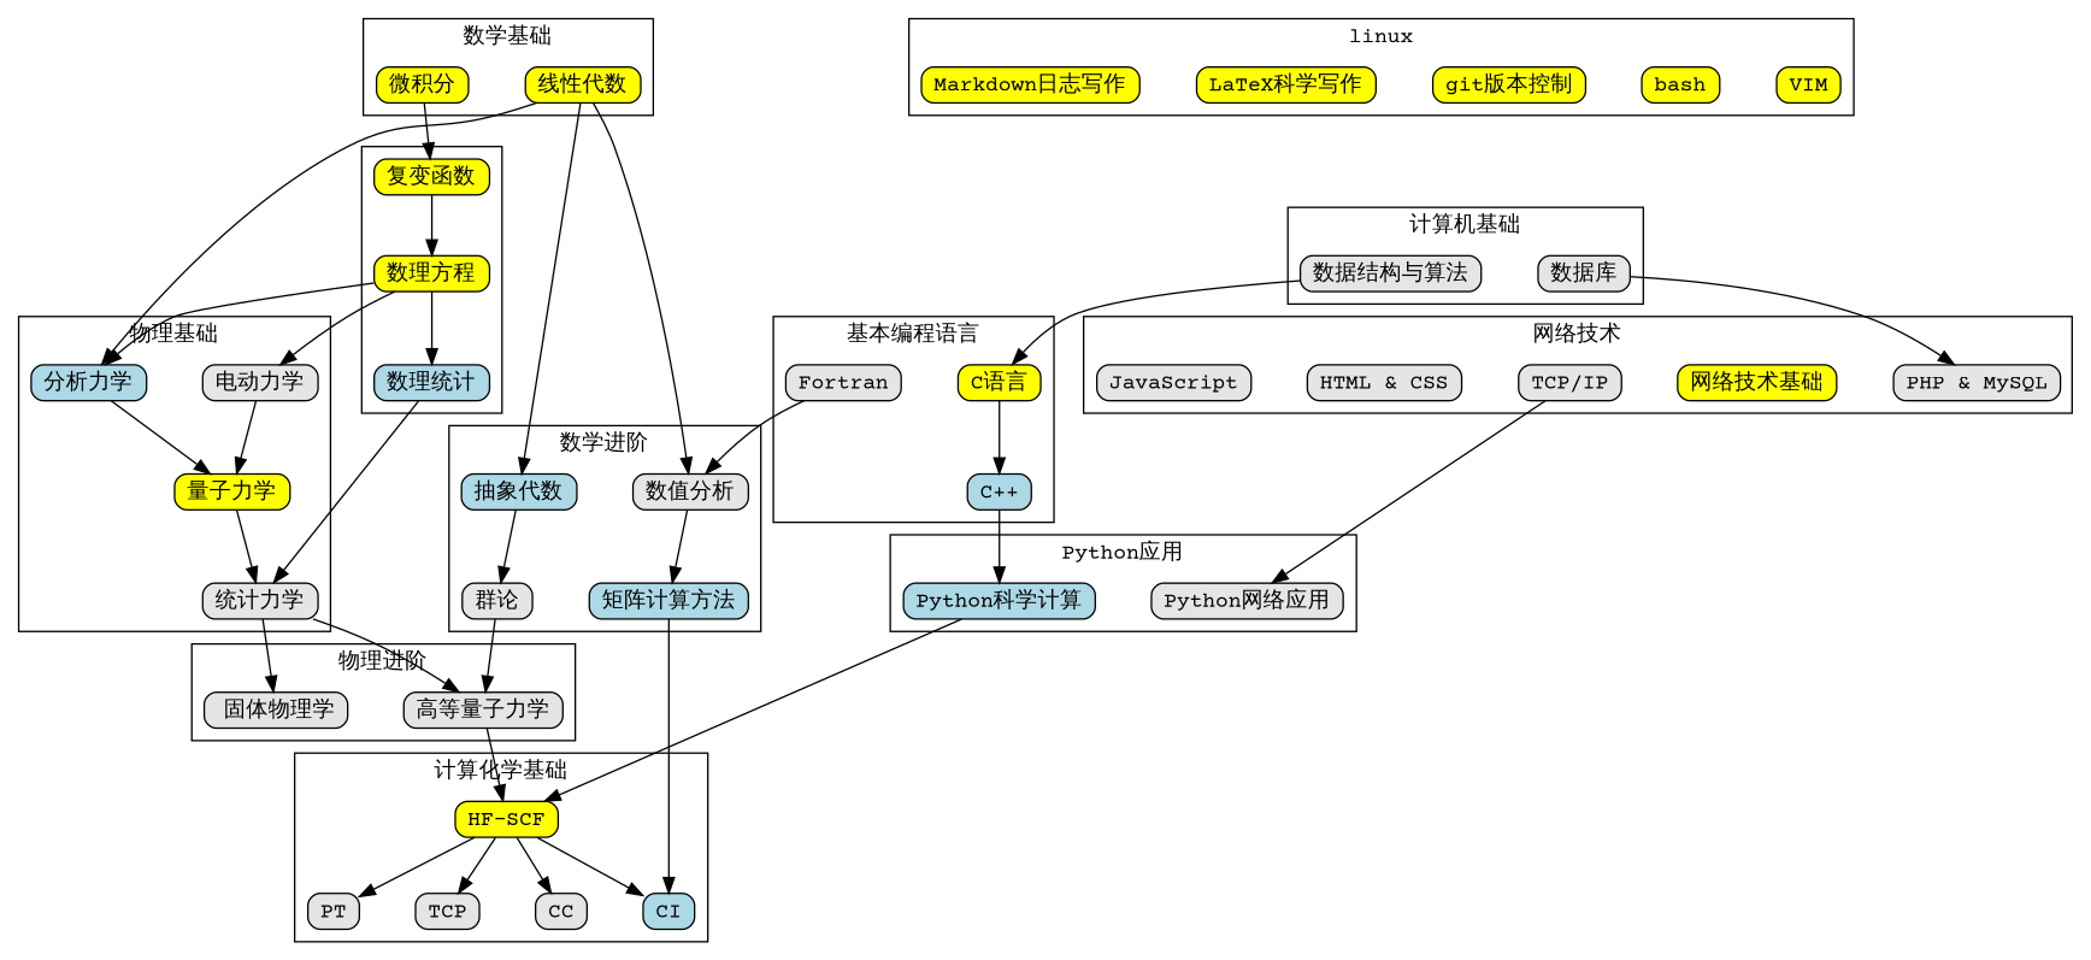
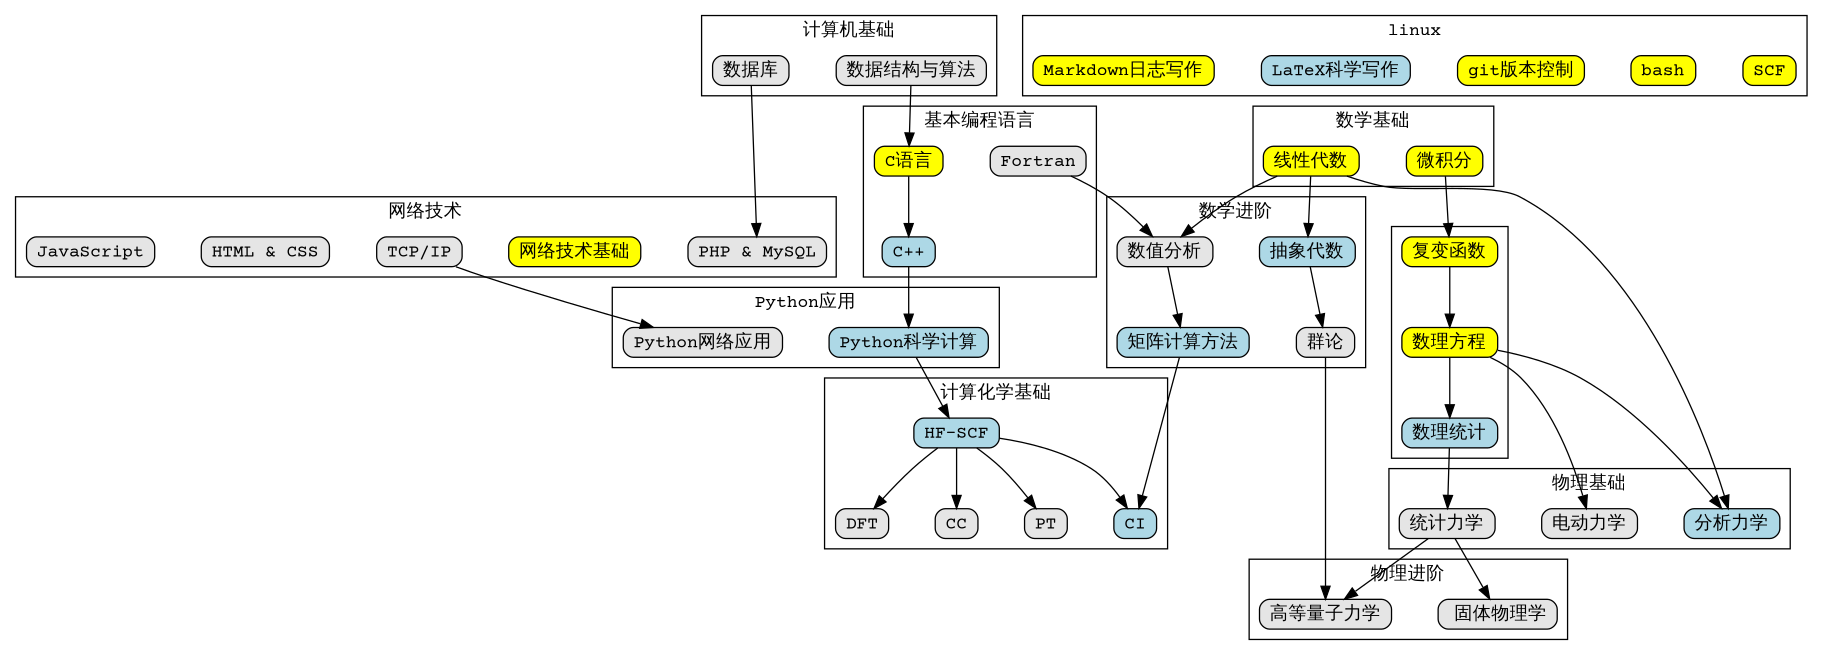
  digraph {
    compound=true
    fixedsize=true
    fontname="Courier Prime"
    nodesep=0.5
    node [concentrate=true fillcolor="#E5E5E5" fontname="Courier Prime" shape=box style="rounded,filled"]
    edge [fontname="Courier Prime"]
    n1 [fillcolor=yellow height=0 label="C语言" width=0]
    n2 [fillcolor=lightblue height=0 label="C++" width=0]
    n3 [height=0 label=Fortran width=0]
    n4 [fillcolor=yellow height=0 label="微积分" width=0]
    n5 [fillcolor=yellow height=0 label="线性代数" width=0]
    n6 [fillcolor=lightblue height=0 label="分析力学" width=0]
-   n7 [fillcolor=yellow height=0 label="量子力学" width=0]
    n8 [height=0 label="电动力学" width=0]
    n9 [height=0 label="统计力学" width=0]
    n10 [fillcolor=yellow height=0 label="复变函数" width=0]
    n11 [fillcolor=lightblue height=0 label="数理统计" width=0]
    n12 [fillcolor=yellow height=0 label="数理方程" width=0]
    n13 [fillcolor=lightblue height=0 label="抽象代数" width=0]
    n14 [height=0 label="数值分析" width=0]
    n15 [height=0 label="群论" width=0]
    n16 [fillcolor=lightblue height=0 label="矩阵计算方法" width=0]
-   n17 [fillcolor=yellow height=0 label=VIM width=0]
+   n17 [fillcolor=yellow height=0 label=SCF width=0]
    n18 [fillcolor=yellow height=0 label=bash width=0]
    n19 [fillcolor=yellow height=0 label="git版本控制" width=0]
-   n20 [fillcolor=yellow height=0 label="LaTeX科学写作" width=0]
+   n20 [fillcolor=lightblue height=0 label="LaTeX科学写作" width=0]
    n21 [fillcolor=yellow height=0 label="Markdown日志写作" width=0]
    n22 [height=0 label="数据结构与算法" width=0]
    n23 [height=0 label="数据库" width=0]
    n24 [height=0 label="PHP & MySQL" width=0]
    n25 [fillcolor=yellow height=0 label="网络技术基础" width=0]
    n26 [height=0 label="TCP/IP" width=0]
    n27 [height=0 label="HTML & CSS" width=0]
    n28 [height=0 label=JavaScript width=0]
    n29 [height=0 label="高等量子力学" width=0]
    n30 [height=0 label=" 固体物理学" width=0]
    n31 [fillcolor=lightblue height=0 label="Python科学计算" width=0]
    n32 [height=0 label="Python网络应用" width=0]
    n33 [fillcolor=lightblue height=0 label=CI width=0]
-   n34 [fillcolor=yellow height=0 label="HF-SCF" width=0]
+   n34 [fillcolor=lightblue height=0 label="HF-SCF" width=0]
    n35 [height=0 label=CC width=0]
    n36 [height=0 label=PT width=0]
-   n37 [height=0 label=TCP width=0]
+   n37 [height=0 label=DFT width=0]
    subgraph cluster_1 {
      label="基本编程语言"
      n1
      n2
      n3
    }
    subgraph cluster_2 {
      label="数学基础"
      n4
      n5
    }
    subgraph cluster_3 {
      label="物理基础"
      n6
-     n7
      n8
      n9
    }
    subgraph cluster_4 {
      n10
      n11
      n12
    }
    subgraph cluster_5 {
      label="数学进阶"
      n13
      n14
      n15
      n16
    }
    subgraph cluster_6 {
      label=linux
      n17
      n18
      n19
      n20
      n21
    }
    subgraph cluster_7 {
      label="计算机基础"
      n22
      n23
    }
    subgraph cluster_8 {
      label="网络技术"
      n24
      n25
      n26
      n27
      n28
    }
    subgraph cluster_9 {
      label="物理进阶"
      n29
      n30
    }
    subgraph cluster_10 {
      label="Python应用"
      n31
      n32
    }
    subgraph cluster_11 {
      label="计算化学基础"
      n33
      n34
      n35
      n36
      n37
    }
    n1 -> n2
    n2 -> n31
    n3 -> n14
    n4 -> n10
    n5 -> n6
    n5 -> n13
    n5 -> n14
-   n6 -> n7
-   n7 -> n9
-   n8 -> n7
    n9 -> n29
    n9 -> n30
    n10 -> n12
    n11 -> n9
    n12 -> n6
    n12 -> n8
    n12 -> n11
    n13 -> n15
    n14 -> n16
    n15 -> n29
    n16 -> n33
    n22 -> n1
    n23 -> n24
    n26 -> n32
-   n29 -> n34
    n31 -> n34
    n34 -> n33
    n34 -> n35
    n34 -> n36
    n34 -> n37
  }
